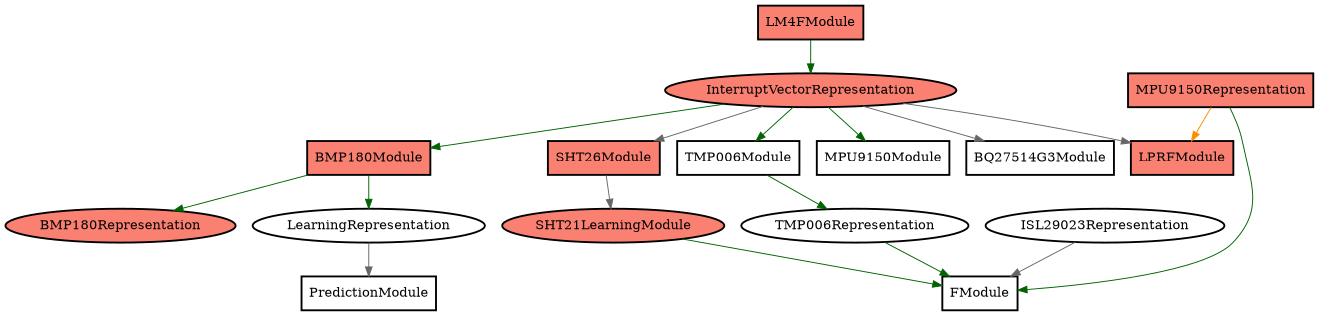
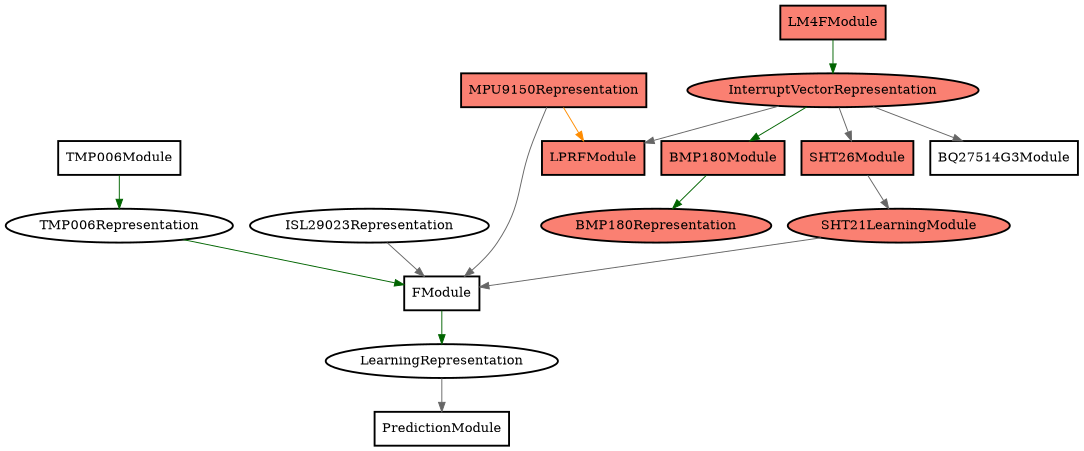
  digraph {
    fontsize=20
    node [fillcolor=salmon gradientangle=270 penwidth=2 shape=box style=filled]
    edge [color=darkgreen]
    InterruptVectorRepresentation [shape=ellipse]
    BMP180Module
    n3 [label=SHT26Module]
    TMP006Module [fillcolor=white]
-   MPU9150Module [fillcolor=white]
    n6 [fillcolor=white label=BQ27514G3Module]
    LPRFModule
    LM4FModule
    BMP180Representation [shape=ellipse]
    n10 [label=SHT21LearningModule shape=ellipse]
    TMP006Representation [fillcolor=white shape=ellipse]
    ISL29023Representation [fillcolor=white shape=ellipse]
    n13 [fillcolor=white label=FModule]
    MPU9150Representation
    LearningRepresentation [fillcolor=white shape=ellipse]
    PredictionModule [fillcolor=white]
    InterruptVectorRepresentation -> BMP180Module
    InterruptVectorRepresentation -> n3 [color=gray40]
-   InterruptVectorRepresentation -> TMP006Module
-   InterruptVectorRepresentation -> MPU9150Module
    InterruptVectorRepresentation -> n6 [color=gray40]
    InterruptVectorRepresentation -> LPRFModule [color=gray40]
    BMP180Module -> BMP180Representation
    n3 -> n10 [color=gray40]
    TMP006Module -> TMP006Representation
    LM4FModule -> InterruptVectorRepresentation
-   n10 -> n13
+   n10 -> n13 [color=gray40]
    TMP006Representation -> n13
    ISL29023Representation -> n13 [color=gray40]
-   BMP180Module -> LearningRepresentation
+   n13 -> LearningRepresentation
    MPU9150Representation -> LPRFModule [color=darkorange]
-   MPU9150Representation -> n13
+   MPU9150Representation -> n13 [color=gray40]
    LearningRepresentation -> PredictionModule [color=gray40]
  }
